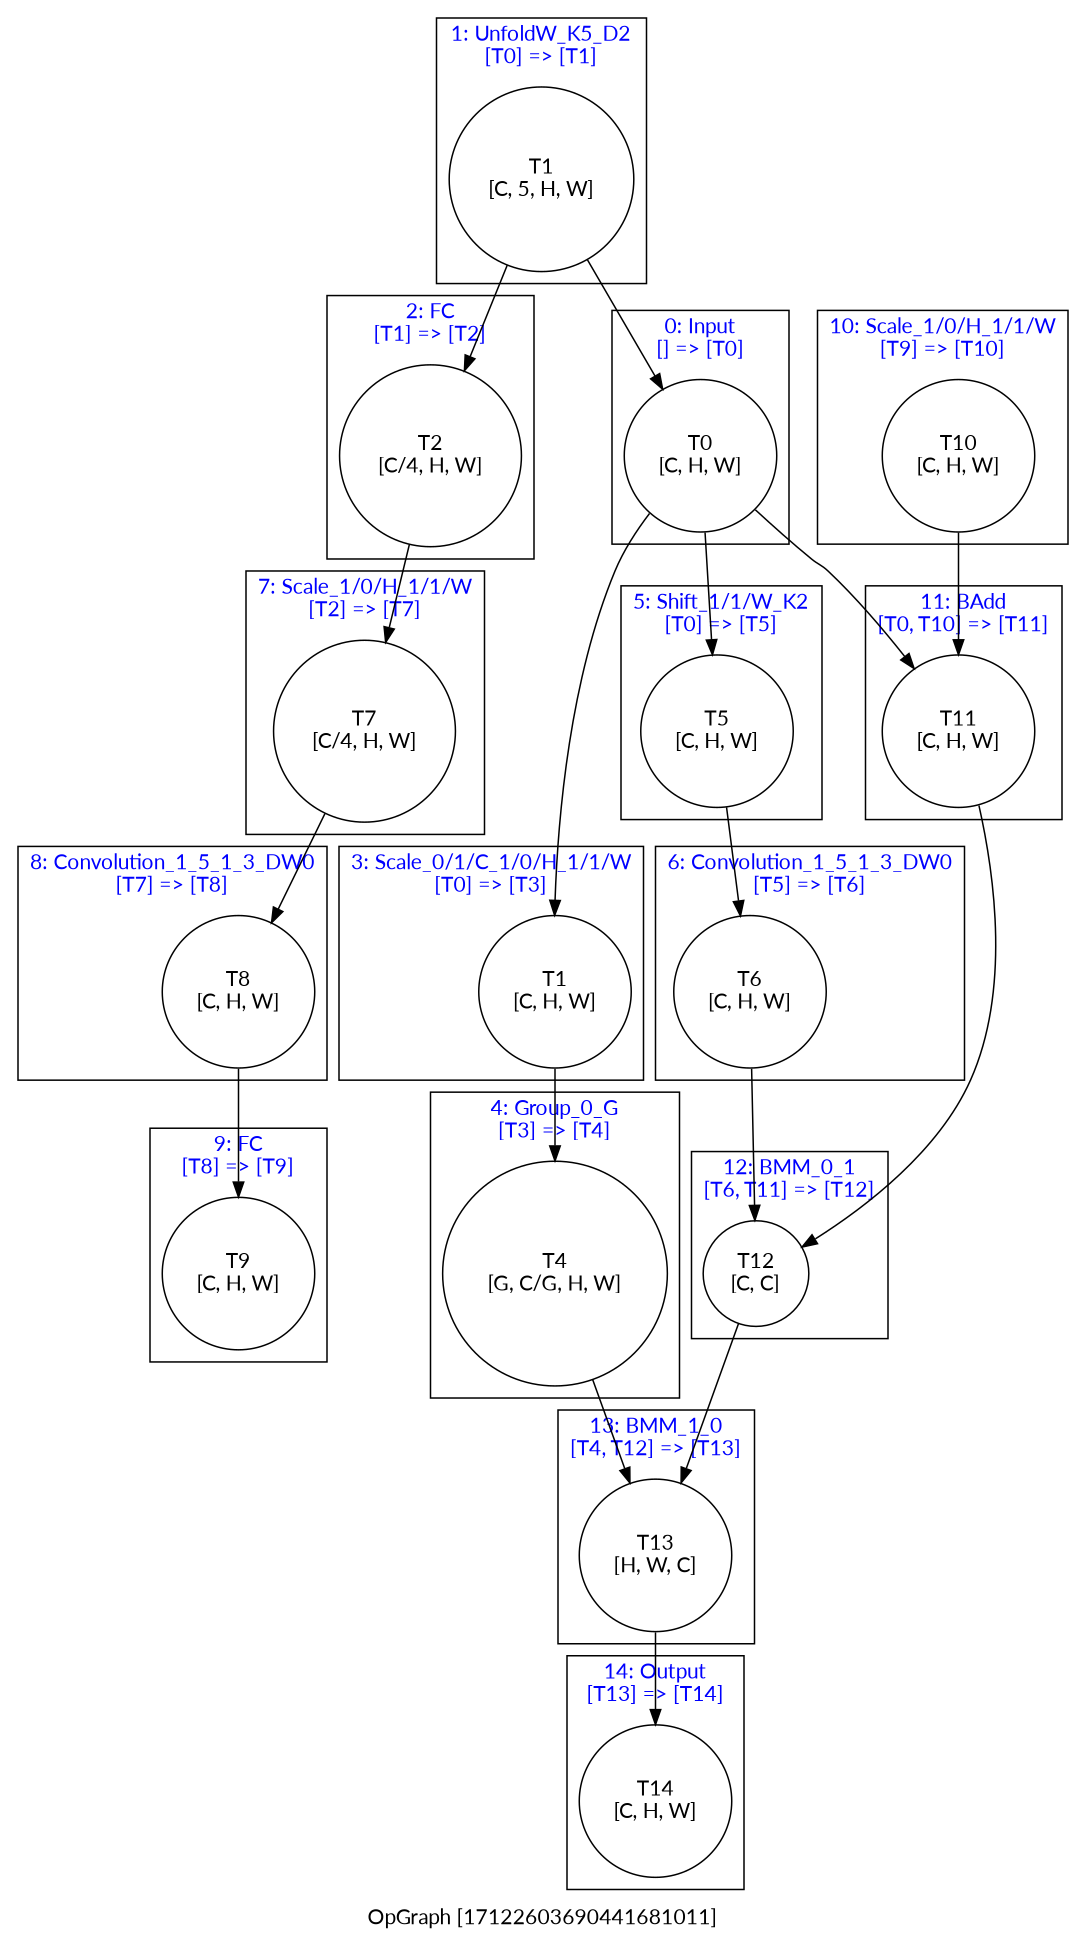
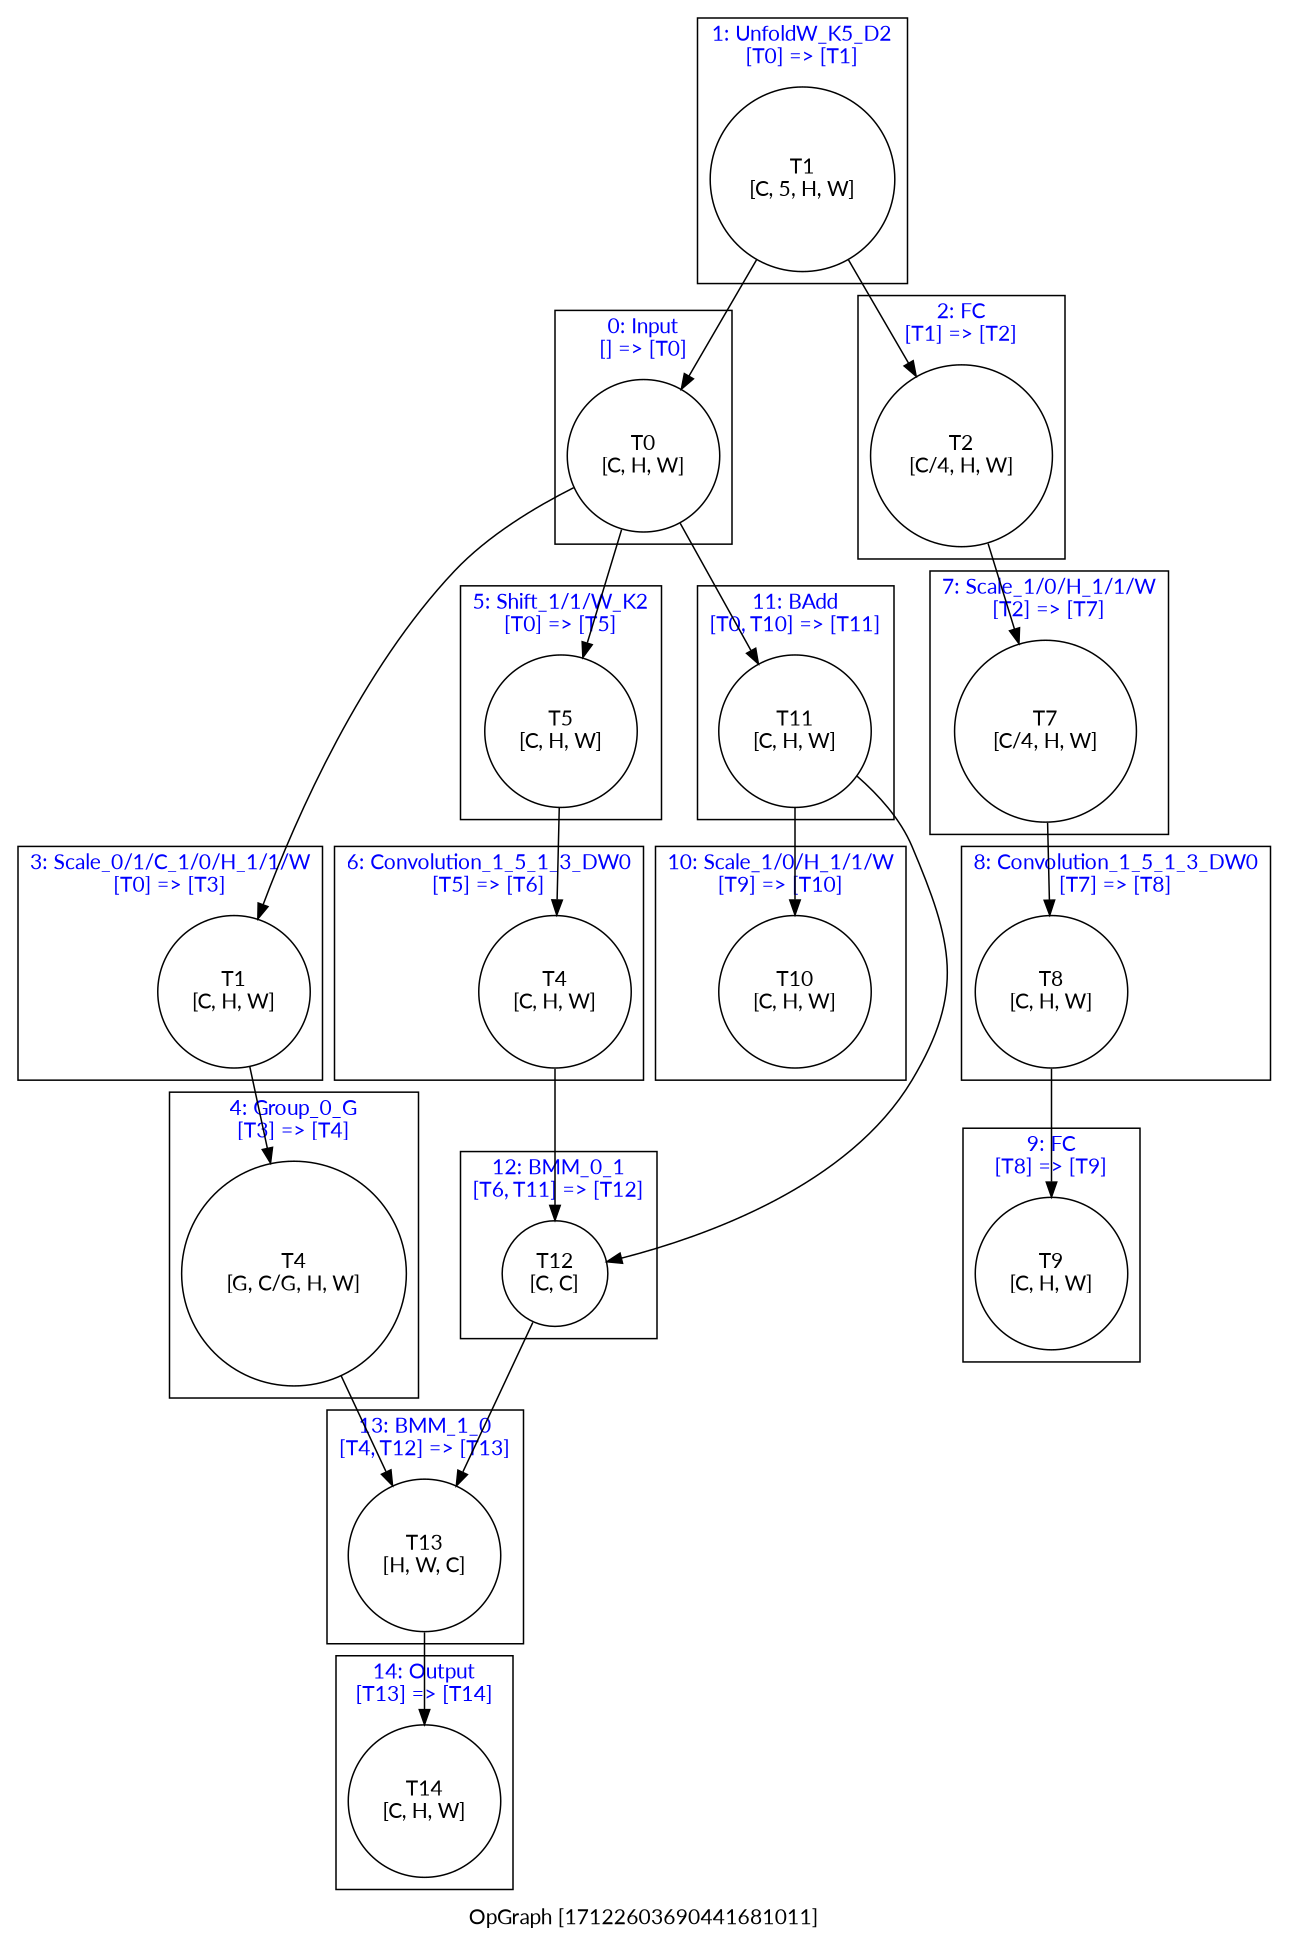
  digraph {
    fontname=Lato
    label="OpGraph [17122603690441681011]"
    node [color=black fontname=Lato shape=circle]
    edge [fontname=Lato]
    n1 [label="T0\n[C, H, W]"]
    n2 [label="T1\n[C, 5, H, W]"]
    n3 [label="T2\n[C/4, H, W]"]
    n4 [label="T1\n[C, H, W]"]
    n5 [label="T4\n[G, C/G, H, W]"]
    n6 [label="T5\n[C, H, W]"]
-   n7 [label="T6\n[C, H, W]"]
+   n7 [label="T4\n[C, H, W]"]
    n8 [label="T7\n[C/4, H, W]"]
    n9 [label="T8\n[C, H, W]"]
    n10 [label="T9\n[C, H, W]"]
    n11 [label="T10\n[C, H, W]"]
    n12 [label="T11\n[C, H, W]"]
    n13 [label="T12\n[C, C]"]
    n14 [label="T13\n[H, W, C]"]
    n15 [label="T14\n[C, H, W]"]
    subgraph sub_1 {
      n1
      n2
      n3
      n4
      n5
      n6
      n7
      n8
      n9
      n10
      n11
      n12
      n13
      n14
      n15
    }
    subgraph cluster_2 {
      fontcolor=blue
      label="0: Input\n[] => [T0]"
      n1
    }
    subgraph cluster_3 {
      fontcolor=blue
      label="1: UnfoldW_K5_D2\n[T0] => [T1]"
      n2
    }
    subgraph cluster_4 {
      fontcolor=blue
      label="2: FC\n[T1] => [T2]"
      n3
    }
    subgraph cluster_5 {
      fontcolor=blue
      label="3: Scale_0/1/C_1/0/H_1/1/W\n[T0] => [T3]"
      n4
    }
    subgraph cluster_6 {
      fontcolor=blue
      label="4: Group_0_G\n[T3] => [T4]"
      n5
    }
    subgraph cluster_7 {
      fontcolor=blue
      label="5: Shift_1/1/W_K2\n[T0] => [T5]"
      n6
    }
    subgraph cluster_8 {
      fontcolor=blue
      label="6: Convolution_1_5_1_3_DW0\n[T5] => [T6]"
      n7
    }
    subgraph cluster_9 {
      fontcolor=blue
      label="7: Scale_1/0/H_1/1/W\n[T2] => [T7]"
      n8
    }
    subgraph cluster_10 {
      fontcolor=blue
      label="8: Convolution_1_5_1_3_DW0\n[T7] => [T8]"
      n9
    }
    subgraph cluster_11 {
      fontcolor=blue
      label="9: FC\n[T8] => [T9]"
      n10
    }
    subgraph cluster_12 {
      fontcolor=blue
      label="10: Scale_1/0/H_1/1/W\n[T9] => [T10]"
      n11
    }
    subgraph cluster_13 {
      fontcolor=blue
      label="11: BAdd\n[T0, T10] => [T11]"
      n12
    }
    subgraph cluster_14 {
      fontcolor=blue
      label="12: BMM_0_1\n[T6, T11] => [T12]"
      n13
    }
    subgraph cluster_15 {
      fontcolor=blue
      label="13: BMM_1_0\n[T4, T12] => [T13]"
      n14
    }
    subgraph cluster_16 {
      fontcolor=blue
      label="14: Output\n[T13] => [T14]"
      n15
    }
    n1 -> n4
    n1 -> n6
    n1 -> n12
    n2 -> n1
    n2 -> n3
    n3 -> n8
    n4 -> n5
    n5 -> n14
    n6 -> n7
    n7 -> n13
    n8 -> n9
    n9 -> n10
-   n11 -> n12
+   n12 -> n11
    n12 -> n13
    n13 -> n14
    n14 -> n15
  }
